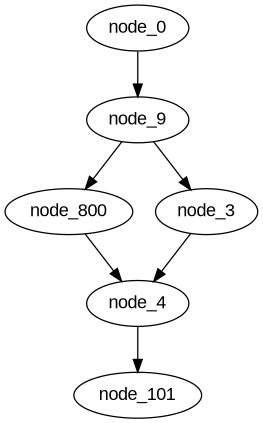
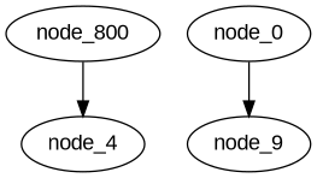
  digraph {
    fontname="Liberation Sans"
    node [fontname="Liberation Sans"]
    edge [fontname="Liberation Sans"]
    n1 [label=node_800]
    node_4
-   node_101
-   node_3
    n5 [label=node_9]
    node_0
    n1 -> node_4
-   node_4 -> node_101
-   node_3 -> node_4
-   n5 -> n1
-   n5 -> node_3
    node_0 -> n5
  }
